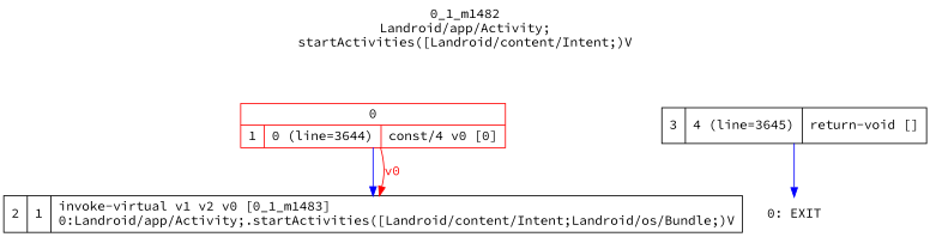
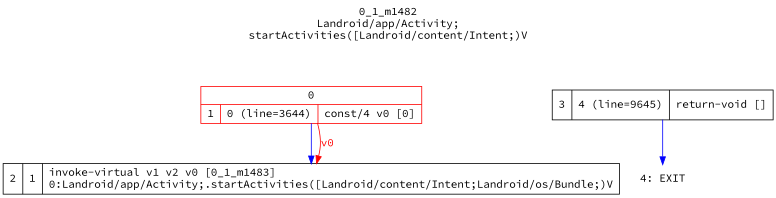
  digraph {
    fontname="Source Code Pro"
    label="0_1_m1482\nLandroid/app/Activity;\nstartActivities([Landroid/content/Intent;)V"
    labelloc=t
    rankdir=UD
    node [fontname="Source Code Pro" shape=record]
    edge [color=blue fontcolor=blue fontname="Source Code Pro" weight=100]
    n1 [color=red label="{0|{1|0 (line=3644)|const/4 v0 [0]\l}}"]
    n2 [label="2|1|invoke-virtual v1 v2 v0 [0_1_m1483]\l0:Landroid/app/Activity;.startActivities([Landroid/content/Intent;Landroid/os/Bundle;)V\l"]
-   n3 [label="3|4 (line=3645)|return-void []\l"]
-   n4 [label="0: EXIT" shape=plaintext]
+   n3 [label="3|4 (line=9645)|return-void []\l"]
+   n4 [label="4: EXIT" shape=plaintext]
    n1 -> n2
    n1 -> n2 [color=red fontcolor=red label=v0 weight=""]
    n3 -> n4
  }
